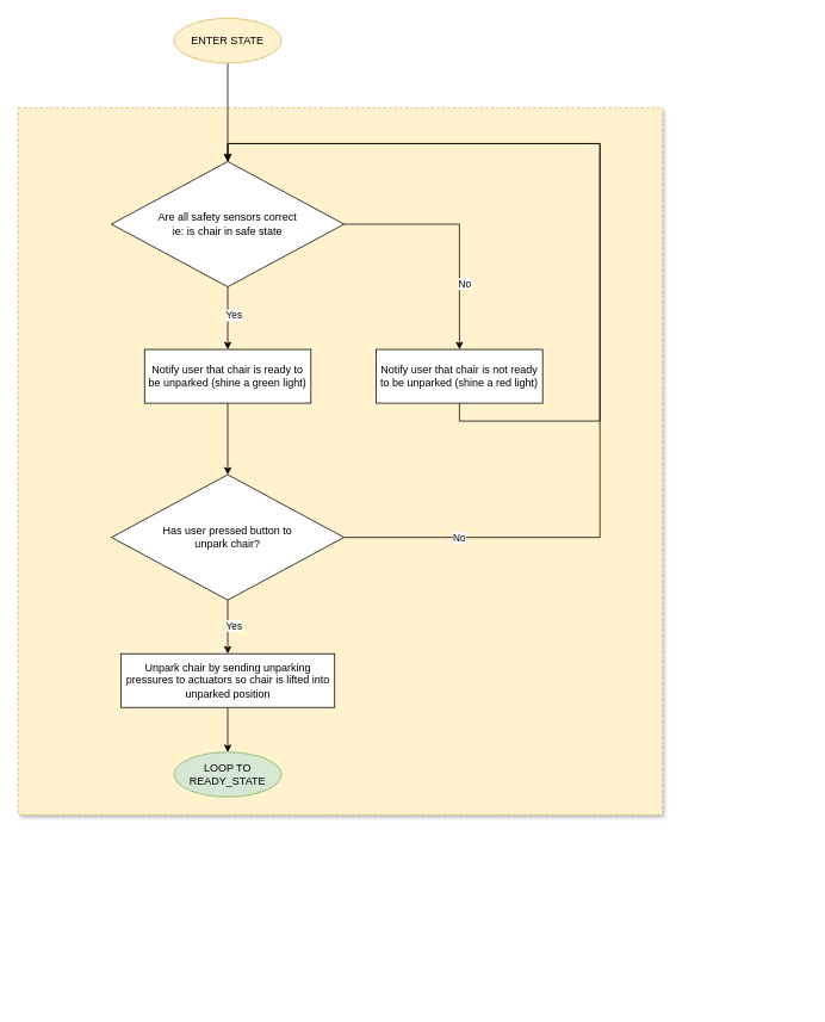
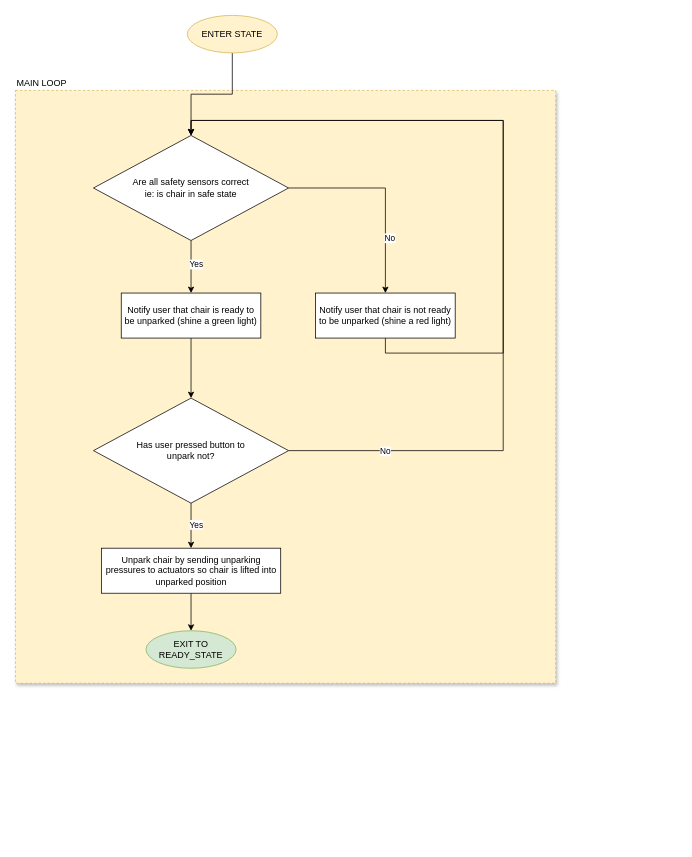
  <mxCell id="0" />
  <mxCell id="1" parent="0" />
  <mxCell id="2" value="" style="rounded=0;whiteSpace=wrap;html=1;shadow=1;dashed=1;fillColor=#fff2cc;strokeColor=#d6b656;" parent="1" vertex="1"><mxGeometry x="20" width="720" height="790" as="geometry" y="120" /></mxCell>
  <mxCell id="3" value="" style="group" parent="1" vertex="1" connectable="0"><mxGeometry x="20" y="100" width="880" height="1020" as="geometry" /></mxCell>
+ <mxCell id="4" value="MAIN LOOP" style="text;html=1;strokeColor=none;fillColor=none;align=left;verticalAlign=middle;whiteSpace=wrap;rounded=0;shadow=1;dashed=1;" parent="3" vertex="1"><mxGeometry width="159" height="20" as="geometry" /></mxCell>
  <mxCell id="5" style="edgeStyle=orthogonalEdgeStyle;rounded=0;orthogonalLoop=1;jettySize=auto;html=1;exitX=0.5;exitY=1;exitDx=0;exitDy=0;" parent="3" source="9" target="11" edge="1"><mxGeometry relative="1" as="geometry" /></mxCell>
  <mxCell id="6" value="Yes" style="edgeLabel;html=1;align=center;verticalAlign=middle;resizable=0;points=[];" parent="5" vertex="1" connectable="0"><mxGeometry x="-0.106" y="6" relative="1" as="geometry"><mxPoint as="offset" /></mxGeometry></mxCell>
  <mxCell id="7" style="edgeStyle=orthogonalEdgeStyle;rounded=0;orthogonalLoop=1;jettySize=auto;html=1;exitX=1;exitY=0.5;exitDx=0;exitDy=0;" parent="3" source="9" target="13" edge="1"><mxGeometry relative="1" as="geometry" /></mxCell>
  <mxCell id="8" value="No" style="edgeLabel;html=1;align=center;verticalAlign=middle;resizable=0;points=[];" parent="7" vertex="1" connectable="0"><mxGeometry x="0.45" y="5" relative="1" as="geometry"><mxPoint as="offset" /></mxGeometry></mxCell>
  <mxCell id="9" value="Are all safety sensors correct ie: is chair in safe state" style="rhombus;whiteSpace=wrap;html=1;spacing=50;" parent="3" vertex="1"><mxGeometry x="104" y="80" width="260" height="140" as="geometry" /></mxCell>
  <mxCell id="10" style="edgeStyle=orthogonalEdgeStyle;rounded=0;orthogonalLoop=1;jettySize=auto;html=1;exitX=0.5;exitY=1;exitDx=0;exitDy=0;entryX=0.5;entryY=0;entryDx=0;entryDy=0;" parent="3" source="11" target="17" edge="1"><mxGeometry relative="1" as="geometry" /></mxCell>
  <mxCell id="11" value="Notify user that chair is ready to be unparked (shine a green light)" style="rounded=0;whiteSpace=wrap;html=1;" parent="3" vertex="1"><mxGeometry x="141" y="290" width="186" height="60" as="geometry" /></mxCell>
  <mxCell id="12" style="edgeStyle=orthogonalEdgeStyle;rounded=0;orthogonalLoop=1;jettySize=auto;html=1;exitX=0.5;exitY=1;exitDx=0;exitDy=0;entryX=0.5;entryY=0;entryDx=0;entryDy=0;" parent="3" source="13" target="9" edge="1"><mxGeometry relative="1" as="geometry"><Array as="points"><mxPoint x="493" y="370" /><mxPoint x="650" y="370" /><mxPoint x="650" y="60" /><mxPoint x="234" y="60" /></Array></mxGeometry></mxCell>
  <mxCell id="13" value="Notify user that chair is not ready to be unparked (shine a red light)" style="rounded=0;whiteSpace=wrap;html=1;" parent="3" vertex="1"><mxGeometry x="400" y="290" width="186" height="60" as="geometry" /></mxCell>
- <mxCell id="14" value="LOOP TO READY_STATE" style="ellipse;whiteSpace=wrap;html=1;fillColor=#d5e8d4;strokeColor=#82b366;" parent="3" vertex="1"><mxGeometry x="174" y="740" width="120" height="50" as="geometry" /></mxCell>
+ <mxCell id="14" value="EXIT TO READY_STATE" style="ellipse;whiteSpace=wrap;html=1;fillColor=#d5e8d4;strokeColor=#82b366;" parent="3" vertex="1"><mxGeometry x="174" y="740" width="120" height="50" as="geometry" /></mxCell>
  <mxCell id="15" style="edgeStyle=orthogonalEdgeStyle;rounded=0;orthogonalLoop=1;jettySize=auto;html=1;exitX=1;exitY=0.5;exitDx=0;exitDy=0;entryX=0.5;entryY=0;entryDx=0;entryDy=0;" parent="3" source="17" target="9" edge="1"><mxGeometry relative="1" as="geometry"><Array as="points"><mxPoint x="650" y="500" /><mxPoint x="650" y="60" /><mxPoint x="234" y="60" /></Array></mxGeometry></mxCell>
  <mxCell id="16" value="No" style="edgeLabel;html=1;align=center;verticalAlign=middle;resizable=0;points=[];" parent="15" vertex="1" connectable="0"><mxGeometry x="-0.424" y="-6" relative="1" as="geometry"><mxPoint x="-163.06" y="49.18" as="offset" /></mxGeometry></mxCell>
- <mxCell id="17" value="Has user pressed button to unpark chair?" style="rhombus;whiteSpace=wrap;html=1;spacing=50;" parent="3" vertex="1"><mxGeometry x="104" y="430" width="260" height="140" as="geometry" /></mxCell>
+ <mxCell id="17" value="Has user pressed button to unpark not?" style="rhombus;whiteSpace=wrap;html=1;spacing=50;" parent="3" vertex="1"><mxGeometry x="104" y="430" width="260" height="140" as="geometry" /></mxCell>
  <mxCell id="18" style="edgeStyle=orthogonalEdgeStyle;rounded=0;orthogonalLoop=1;jettySize=auto;html=1;exitX=0.5;exitY=1;exitDx=0;exitDy=0;" parent="1" source="19" target="9" edge="1"><mxGeometry relative="1" as="geometry" /></mxCell>
- <mxCell id="19" value="ENTER STATE" style="ellipse;whiteSpace=wrap;html=1;fillColor=#fff2cc;strokeColor=#d6b656;" parent="1" vertex="1"><mxGeometry x="194" y="20" width="120" height="50" as="geometry" /></mxCell>
+ <mxCell id="19" value="ENTER STATE" style="ellipse;whiteSpace=wrap;html=1;fillColor=#fff2cc;strokeColor=#d6b656;" parent="1" vertex="1"><mxGeometry x="249" y="20" width="120" height="50" as="geometry" /></mxCell>
  <mxCell id="20" style="edgeStyle=orthogonalEdgeStyle;rounded=0;orthogonalLoop=1;jettySize=auto;html=1;exitX=0.5;exitY=1;exitDx=0;exitDy=0;" edge="1" parent="1" source="21" target="14"><mxGeometry relative="1" as="geometry" /></mxCell>
  <mxCell id="21" value="Unpark chair by sending unparking pressures to actuators so chair is lifted into unparked position" style="rounded=0;whiteSpace=wrap;html=1;" vertex="1" parent="1"><mxGeometry x="134.5" y="730" width="239" height="60" as="geometry" /></mxCell>
  <mxCell id="22" style="edgeStyle=orthogonalEdgeStyle;rounded=0;orthogonalLoop=1;jettySize=auto;html=1;exitX=0.5;exitY=1;exitDx=0;exitDy=0;" parent="1" source="17" target="21" edge="1"><mxGeometry relative="1" as="geometry" /></mxCell>
  <mxCell id="23" value="Yes" style="edgeLabel;html=1;align=center;verticalAlign=middle;resizable=0;points=[];" parent="22" vertex="1" connectable="0"><mxGeometry x="-0.076" y="6" relative="1" as="geometry"><mxPoint as="offset" /></mxGeometry></mxCell>
